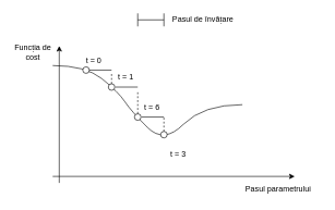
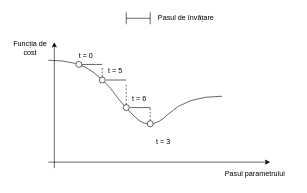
  <mxCell id="0" />
  <mxCell id="1" parent="0" />
  <mxCell id="2" value="" style="endArrow=classic;html=1;" edge="1" parent="1"><mxGeometry width="50" height="50" relative="1" as="geometry"><mxPoint x="90" y="280" as="sourcePoint" /><mxPoint x="90" y="70" as="targetPoint" /></mxGeometry></mxCell>
  <mxCell id="3" value="" style="endArrow=classic;html=1;" edge="1" parent="1"><mxGeometry width="50" height="50" relative="1" as="geometry"><mxPoint x="80" y="270" as="sourcePoint" /><mxPoint x="450" y="270" as="targetPoint" /></mxGeometry></mxCell>
  <mxCell id="4" value="Funcția de cost" style="text;html=1;strokeColor=none;fillColor=none;align=center;verticalAlign=middle;whiteSpace=wrap;rounded=0;" vertex="1" parent="1"><mxGeometry x="20" y="70" width="60" height="20" as="geometry" /></mxCell>
  <mxCell id="5" value="" style="curved=1;endArrow=none;html=1;" edge="1" parent="1"><mxGeometry width="50" height="50" relative="1" as="geometry"><mxPoint x="80" y="100" as="sourcePoint" /><mxPoint x="370" y="160" as="targetPoint" /><Array as="points"><mxPoint x="130" y="100" /><mxPoint x="180" y="140" /><mxPoint x="200" y="170" /><mxPoint x="250" y="220" /><mxPoint x="310" y="160" /></Array></mxGeometry></mxCell>
  <mxCell id="6" value="Pasul parametrului" style="text;html=1;strokeColor=none;fillColor=none;align=center;verticalAlign=middle;whiteSpace=wrap;rounded=0;" vertex="1" parent="1"><mxGeometry x="360" y="280" width="130" height="20" as="geometry" /></mxCell>
  <mxCell id="7" value="" style="ellipse;whiteSpace=wrap;html=1;aspect=fixed;" vertex="1" parent="1"><mxGeometry x="126" y="102" width="10" height="10" as="geometry" /></mxCell>
  <mxCell id="8" value="" style="ellipse;whiteSpace=wrap;html=1;aspect=fixed;" vertex="1" parent="1"><mxGeometry x="165" y="128" width="10" height="10" as="geometry" /></mxCell>
  <mxCell id="9" value="" style="ellipse;whiteSpace=wrap;html=1;aspect=fixed;" vertex="1" parent="1"><mxGeometry x="205" y="174" width="10" height="10" as="geometry" /></mxCell>
  <mxCell id="10" value="" style="ellipse;whiteSpace=wrap;html=1;aspect=fixed;" vertex="1" parent="1"><mxGeometry x="245" y="201" width="10" height="10" as="geometry" /></mxCell>
  <mxCell id="11" value="" style="endArrow=none;html=1;exitX=1;exitY=0.5;exitDx=0;exitDy=0;" edge="1" parent="1" source="7"><mxGeometry width="50" height="50" relative="1" as="geometry"><mxPoint x="310" y="160" as="sourcePoint" /><mxPoint x="170" y="107" as="targetPoint" /></mxGeometry></mxCell>
  <mxCell id="12" value="" style="endArrow=none;html=1;exitX=1;exitY=0.5;exitDx=0;exitDy=0;" edge="1" parent="1"><mxGeometry width="50" height="50" relative="1" as="geometry"><mxPoint x="176" y="133" as="sourcePoint" /><mxPoint x="210" y="133" as="targetPoint" /></mxGeometry></mxCell>
  <mxCell id="13" value="" style="endArrow=none;html=1;exitX=1;exitY=0.5;exitDx=0;exitDy=0;" edge="1" parent="1"><mxGeometry width="50" height="50" relative="1" as="geometry"><mxPoint x="216" y="179" as="sourcePoint" /><mxPoint x="250" y="179" as="targetPoint" /></mxGeometry></mxCell>
  <mxCell id="14" value="" style="endArrow=none;dashed=1;html=1;exitX=0.5;exitY=0;exitDx=0;exitDy=0;" edge="1" parent="1" source="8"><mxGeometry width="50" height="50" relative="1" as="geometry"><mxPoint x="310" y="160" as="sourcePoint" /><mxPoint x="170" y="110" as="targetPoint" /></mxGeometry></mxCell>
  <mxCell id="15" value="" style="endArrow=none;dashed=1;html=1;exitX=0.5;exitY=0;exitDx=0;exitDy=0;" edge="1" parent="1" source="9"><mxGeometry width="50" height="50" relative="1" as="geometry"><mxPoint x="310" y="160" as="sourcePoint" /><mxPoint x="210" y="140" as="targetPoint" /></mxGeometry></mxCell>
  <mxCell id="16" value="" style="endArrow=none;dashed=1;html=1;exitX=0.5;exitY=0;exitDx=0;exitDy=0;" edge="1" parent="1" source="10"><mxGeometry width="50" height="50" relative="1" as="geometry"><mxPoint x="200" y="160" as="sourcePoint" /><mxPoint x="250" y="180" as="targetPoint" /></mxGeometry></mxCell>
  <mxCell id="17" value="" style="endArrow=none;html=1;" edge="1" parent="1"><mxGeometry width="50" height="50" relative="1" as="geometry"><mxPoint x="210" y="30" as="sourcePoint" /><mxPoint x="250" y="30" as="targetPoint" /></mxGeometry></mxCell>
  <mxCell id="18" value="" style="endArrow=none;html=1;" edge="1" parent="1"><mxGeometry width="50" height="50" relative="1" as="geometry"><mxPoint x="210" y="40" as="sourcePoint" /><mxPoint x="210" y="20" as="targetPoint" /></mxGeometry></mxCell>
  <mxCell id="19" value="" style="endArrow=none;html=1;" edge="1" parent="1"><mxGeometry width="50" height="50" relative="1" as="geometry"><mxPoint x="250" y="40" as="sourcePoint" /><mxPoint x="250" y="20" as="targetPoint" /></mxGeometry></mxCell>
  <mxCell id="20" value="Pasul de învățare" style="text;html=1;strokeColor=none;fillColor=none;align=center;verticalAlign=middle;whiteSpace=wrap;rounded=0;" vertex="1" parent="1"><mxGeometry x="260" y="20" width="100" height="20" as="geometry" /></mxCell>
  <mxCell id="21" value="t = 0" style="text;html=1;strokeColor=none;fillColor=none;align=center;verticalAlign=middle;whiteSpace=wrap;rounded=0;" vertex="1" parent="1"><mxGeometry x="126" y="82" width="34" height="20" as="geometry" /></mxCell>
- <mxCell id="22" value="t = 1" style="text;html=1;strokeColor=none;fillColor=none;align=center;verticalAlign=middle;whiteSpace=wrap;rounded=0;" vertex="1" parent="1"><mxGeometry x="175" y="108" width="34" height="20" as="geometry" /></mxCell>
+ <mxCell id="22" value="t = 5" style="text;html=1;strokeColor=none;fillColor=none;align=center;verticalAlign=middle;whiteSpace=wrap;rounded=0;" vertex="1" parent="1"><mxGeometry x="175" y="108" width="34" height="20" as="geometry" /></mxCell>
  <mxCell id="23" value="t = 6" style="text;html=1;strokeColor=none;fillColor=none;align=center;verticalAlign=middle;whiteSpace=wrap;rounded=0;" vertex="1" parent="1"><mxGeometry x="215" y="154" width="34" height="20" as="geometry" /></mxCell>
  <mxCell id="24" value="t = 3" style="text;html=1;strokeColor=none;fillColor=none;align=center;verticalAlign=middle;whiteSpace=wrap;rounded=0;" vertex="1" parent="1"><mxGeometry x="255" y="226" width="34" height="20" as="geometry" /></mxCell>
